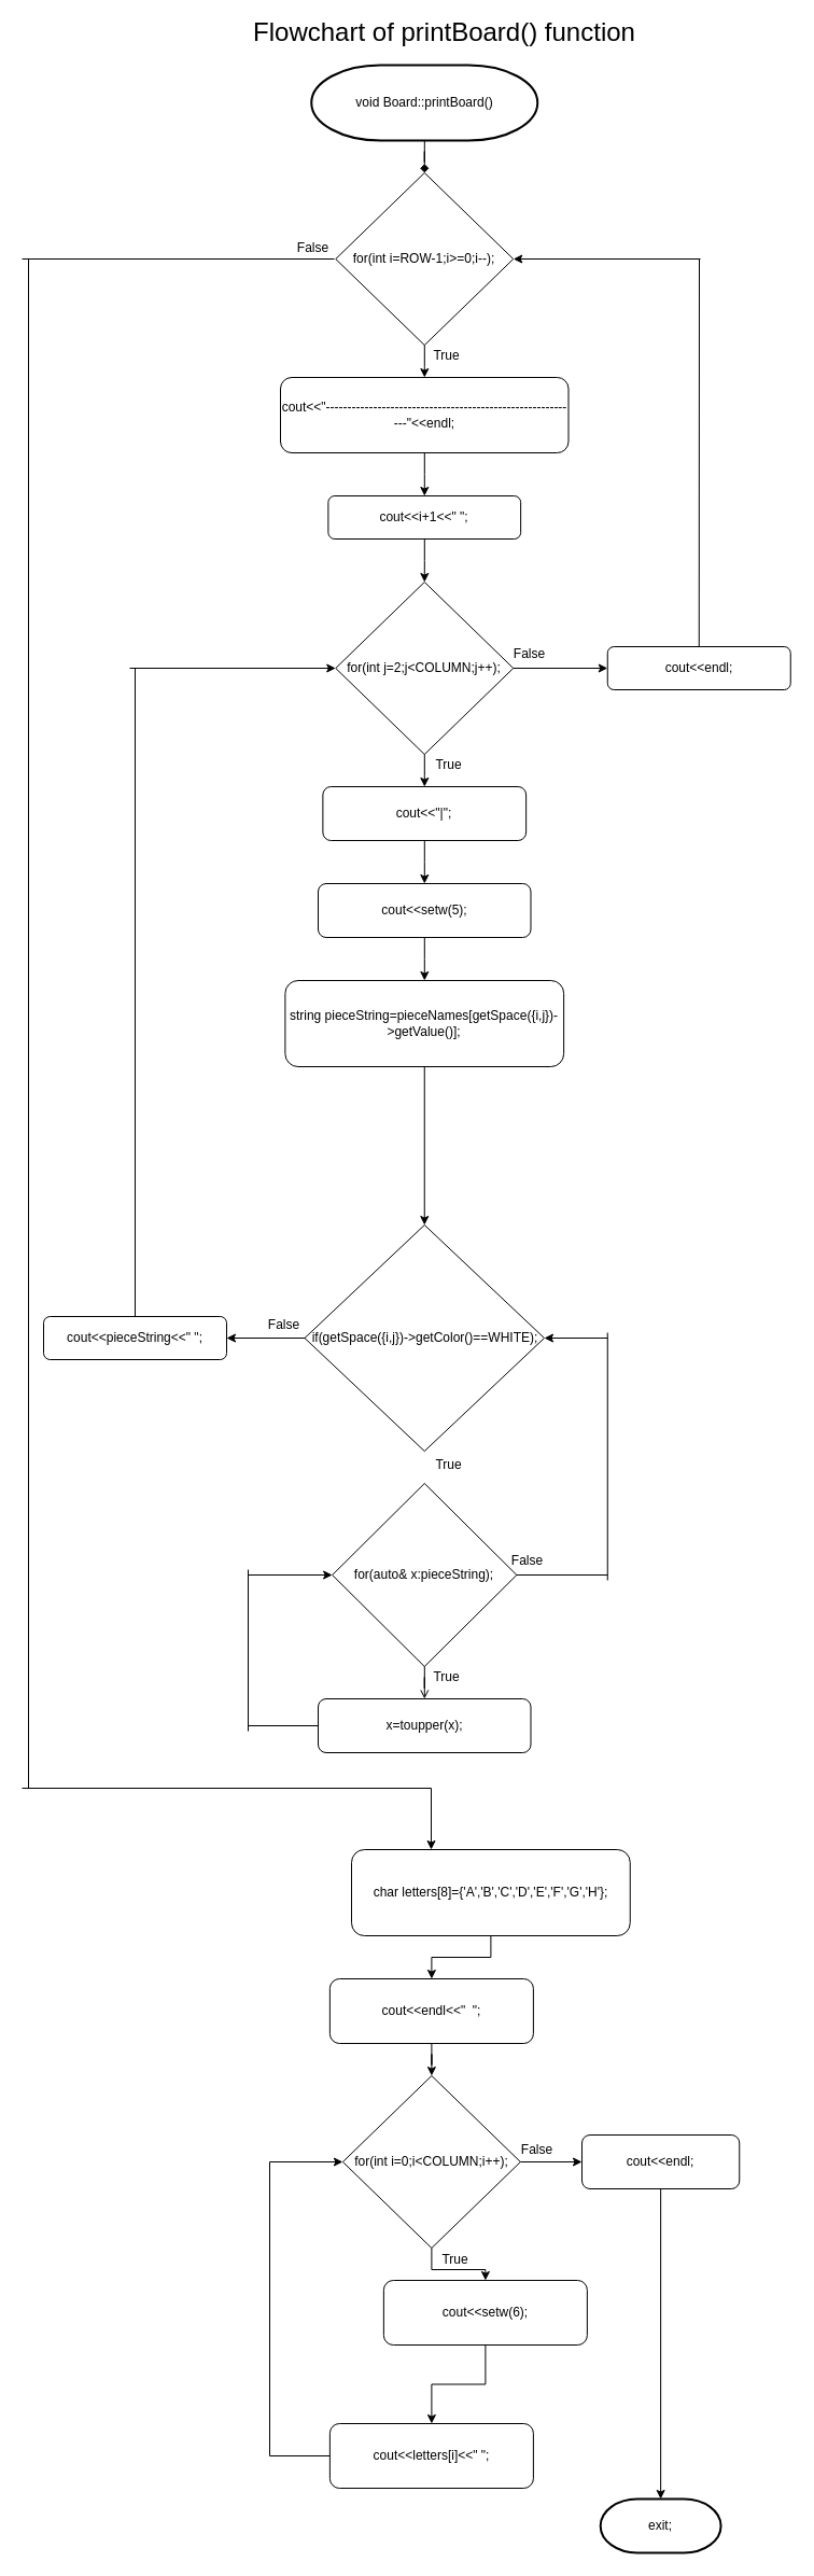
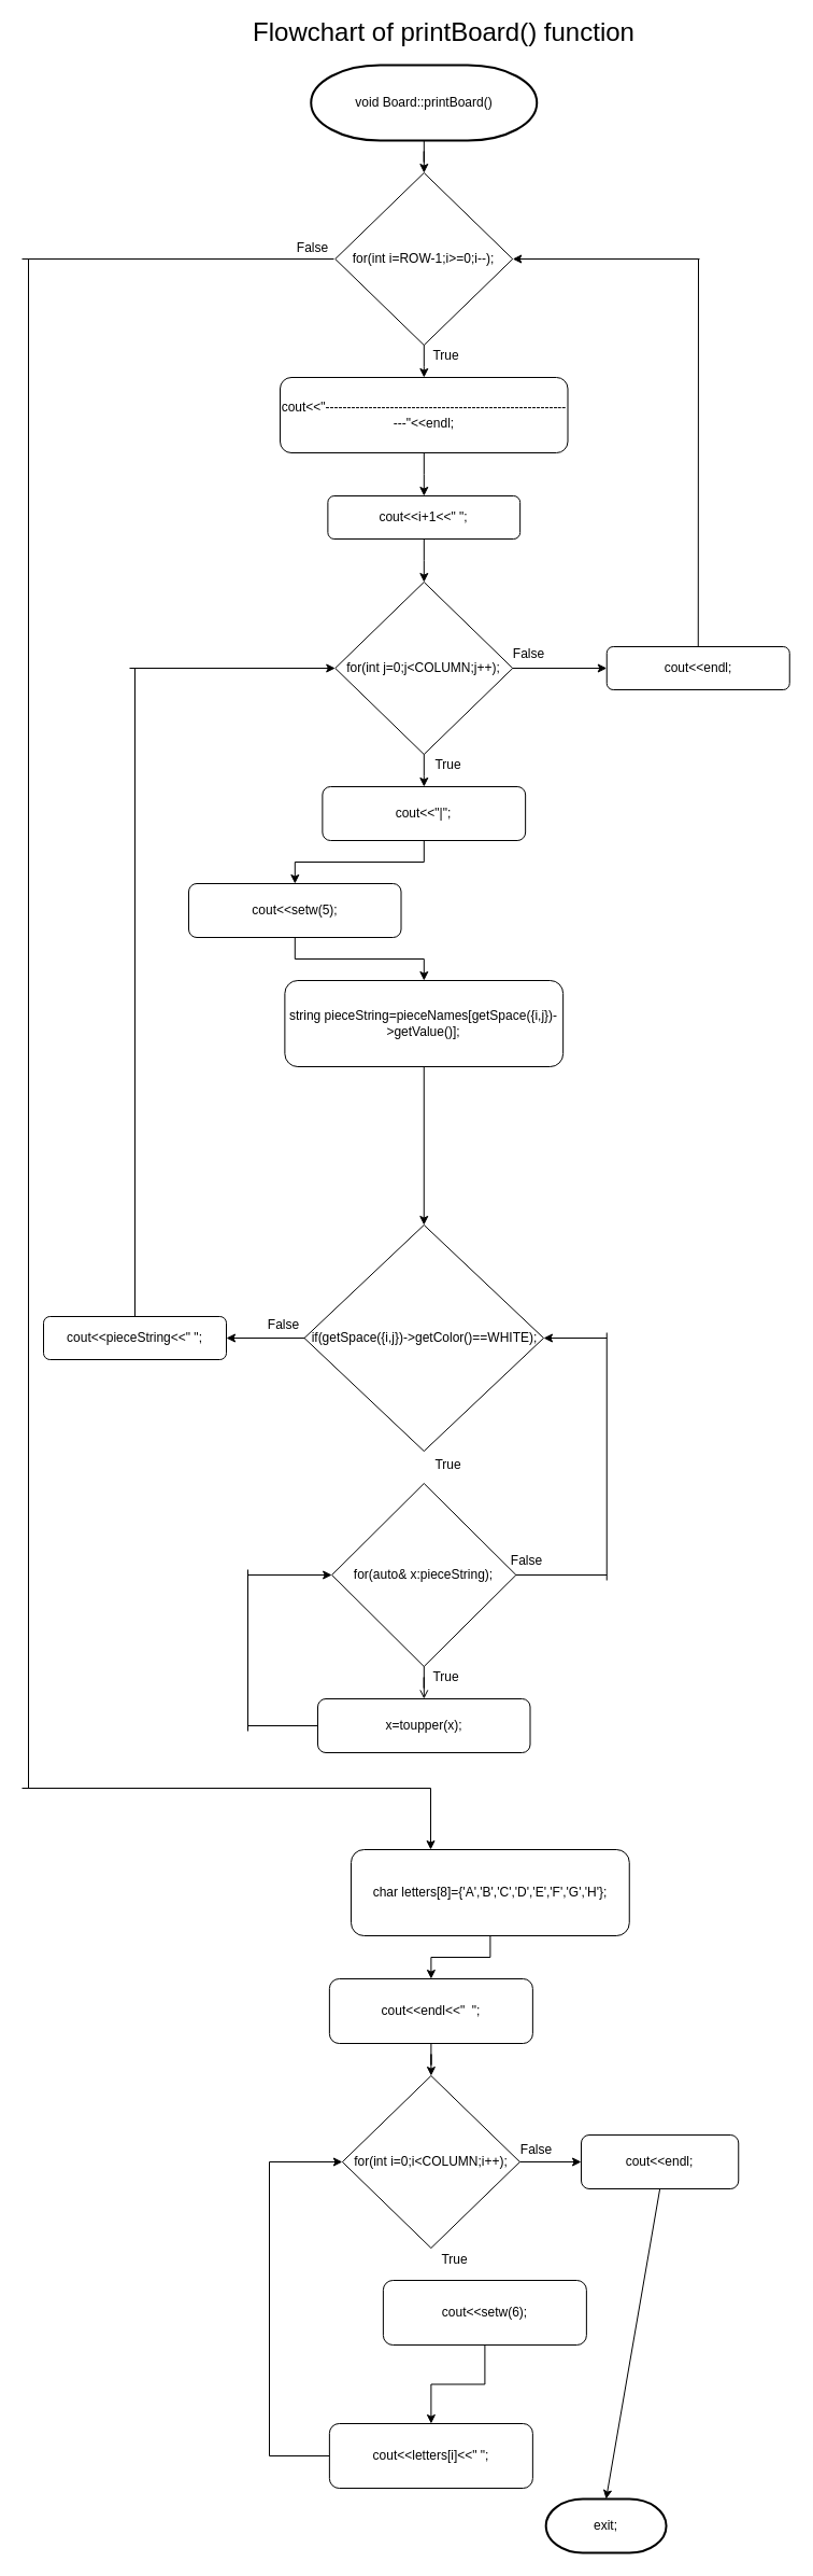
  <mxCell id="0" />
  <mxCell id="1" parent="0" />
  <mxCell id="2" value="&lt;font style=&quot;font-size: 24px&quot;&gt;Flowchart of printBoard() function&lt;/font&gt;" style="text;html=1;align=center;verticalAlign=middle;resizable=0;points=[];autosize=1;strokeColor=none;" parent="1" vertex="1"><mxGeometry x="226.88" y="20" width="370" height="20" as="geometry" /></mxCell>
  <mxCell id="3" value="" style="endArrow=none;html=1;exitX=0.5;exitY=0;exitDx=0;exitDy=0;" edge="1" parent="1" source="31"><mxGeometry width="50" height="50" relative="1" as="geometry"><mxPoint x="410" y="1060" as="sourcePoint" /><mxPoint x="125" y="620" as="targetPoint" /></mxGeometry></mxCell>
  <mxCell id="4" value="" style="endArrow=classic;html=1;entryX=0;entryY=0.5;entryDx=0;entryDy=0;" edge="1" parent="1" target="21"><mxGeometry width="50" height="50" relative="1" as="geometry"><mxPoint x="120" y="620" as="sourcePoint" /><mxPoint x="460" y="650" as="targetPoint" /></mxGeometry></mxCell>
  <mxCell id="5" value="cout&amp;lt;&amp;lt;endl;" style="rounded=1;whiteSpace=wrap;html=1;" vertex="1" parent="1"><mxGeometry x="563.75" y="600" width="170" height="40" as="geometry" /></mxCell>
  <mxCell id="6" value="" style="edgeStyle=orthogonalEdgeStyle;rounded=0;orthogonalLoop=1;jettySize=auto;html=1;" edge="1" parent="1" source="21" target="5"><mxGeometry relative="1" as="geometry" /></mxCell>
  <mxCell id="7" value="False" style="text;html=1;align=center;verticalAlign=middle;resizable=0;points=[];autosize=1;strokeColor=none;" vertex="1" parent="1"><mxGeometry x="471" y="597" width="40" height="20" as="geometry" /></mxCell>
  <mxCell id="8" value="" style="endArrow=none;html=1;exitX=0.5;exitY=0;exitDx=0;exitDy=0;" edge="1" parent="1" source="5"><mxGeometry width="50" height="50" relative="1" as="geometry"><mxPoint x="650" y="590" as="sourcePoint" /><mxPoint x="649" y="240" as="targetPoint" /></mxGeometry></mxCell>
  <mxCell id="9" value="" style="endArrow=classic;html=1;entryX=1;entryY=0.5;entryDx=0;entryDy=0;" edge="1" parent="1" target="14"><mxGeometry width="50" height="50" relative="1" as="geometry"><mxPoint x="650" y="240" as="sourcePoint" /><mxPoint x="460" y="380" as="targetPoint" /></mxGeometry></mxCell>
  <mxCell id="10" value="" style="endArrow=none;html=1;" edge="1" parent="1"><mxGeometry width="50" height="50" relative="1" as="geometry"><mxPoint x="310" y="240" as="sourcePoint" /><mxPoint x="20" y="240" as="targetPoint" /></mxGeometry></mxCell>
  <mxCell id="11" value="" style="endArrow=none;html=1;" edge="1" parent="1"><mxGeometry width="50" height="50" relative="1" as="geometry"><mxPoint x="26" y="240" as="sourcePoint" /><mxPoint x="26" y="1660" as="targetPoint" /></mxGeometry></mxCell>
  <mxCell id="12" value="False" style="text;html=1;align=center;verticalAlign=middle;resizable=0;points=[];autosize=1;strokeColor=none;" vertex="1" parent="1"><mxGeometry x="270" y="220" width="40" height="20" as="geometry" /></mxCell>
  <mxCell id="13" value="void Board::printBoard()" style="strokeWidth=2;html=1;shape=mxgraph.flowchart.terminator;whiteSpace=wrap;" parent="1" vertex="1"><mxGeometry x="288.75" y="60" width="210" height="70" as="geometry" /></mxCell>
  <mxCell id="14" value="for(int i=ROW-1;i&amp;gt;=0;i--);" style="rhombus;whiteSpace=wrap;html=1;" parent="1" vertex="1"><mxGeometry x="311.25" y="160" width="165" height="160" as="geometry" /></mxCell>
- <mxCell id="15" value="" style="edgeStyle=orthogonalEdgeStyle;rounded=0;orthogonalLoop=1;jettySize=auto;html=1;endArrow=diamond;" parent="1" source="13" target="14" edge="1"><mxGeometry x="250" y="60" as="geometry" /></mxCell>
+ <mxCell id="15" value="" style="edgeStyle=orthogonalEdgeStyle;rounded=0;orthogonalLoop=1;jettySize=auto;html=1;" parent="1" source="13" target="14" edge="1"><mxGeometry x="250" y="60" as="geometry" /></mxCell>
  <mxCell id="16" value="&lt;span&gt;cout&amp;lt;&amp;lt;&quot;-----------------------------------------------------------&quot;&amp;lt;&amp;lt;endl;&lt;/span&gt;" style="rounded=1;whiteSpace=wrap;html=1;" parent="1" vertex="1"><mxGeometry x="260" y="350" width="267.5" height="70" as="geometry" /></mxCell>
  <mxCell id="17" value="" style="edgeStyle=orthogonalEdgeStyle;rounded=0;orthogonalLoop=1;jettySize=auto;html=1;" parent="1" source="14" target="16" edge="1"><mxGeometry x="250" y="60" as="geometry" /></mxCell>
  <mxCell id="18" value="&lt;div&gt;cout&amp;lt;&amp;lt;i+1&amp;lt;&amp;lt;&quot; &quot;;&lt;/div&gt;" style="rounded=1;whiteSpace=wrap;html=1;" parent="1" vertex="1"><mxGeometry x="304.38" y="460" width="178.75" height="40" as="geometry" /></mxCell>
  <mxCell id="19" value="" style="edgeStyle=orthogonalEdgeStyle;rounded=0;orthogonalLoop=1;jettySize=auto;html=1;" parent="1" source="16" target="18" edge="1"><mxGeometry x="250" y="60" as="geometry" /></mxCell>
  <mxCell id="20" value="True" style="text;html=1;align=center;verticalAlign=middle;resizable=0;points=[];autosize=1;strokeColor=none;" parent="1" vertex="1"><mxGeometry x="393.75" y="320" width="40" height="20" as="geometry" /></mxCell>
- <mxCell id="21" value="for(int j=2;j&amp;lt;COLUMN;j++);" style="rhombus;whiteSpace=wrap;html=1;" parent="1" vertex="1"><mxGeometry x="311.25" y="540" width="165" height="160" as="geometry" /></mxCell>
+ <mxCell id="21" value="for(int j=0;j&amp;lt;COLUMN;j++);" style="rhombus;whiteSpace=wrap;html=1;" parent="1" vertex="1"><mxGeometry x="311.25" y="540" width="165" height="160" as="geometry" /></mxCell>
  <mxCell id="22" value="" style="edgeStyle=orthogonalEdgeStyle;rounded=0;orthogonalLoop=1;jettySize=auto;html=1;" parent="1" source="18" target="21" edge="1"><mxGeometry x="250" y="60" as="geometry" /></mxCell>
  <mxCell id="23" value="&lt;div&gt;cout&amp;lt;&amp;lt;&quot;|&quot;;&lt;/div&gt;" style="rounded=1;whiteSpace=wrap;html=1;" parent="1" vertex="1"><mxGeometry x="299.38" y="730" width="188.75" height="50" as="geometry" /></mxCell>
  <mxCell id="24" value="" style="edgeStyle=orthogonalEdgeStyle;rounded=0;orthogonalLoop=1;jettySize=auto;html=1;" parent="1" source="21" target="23" edge="1"><mxGeometry x="250" y="60" as="geometry" /></mxCell>
- <mxCell id="25" value="cout&amp;lt;&amp;lt;setw(5);" style="rounded=1;whiteSpace=wrap;html=1;" parent="1" vertex="1"><mxGeometry x="295" y="820" width="197.5" height="50" as="geometry" /></mxCell>
+ <mxCell id="25" value="cout&amp;lt;&amp;lt;setw(5);" style="rounded=1;whiteSpace=wrap;html=1;" parent="1" vertex="1"><mxGeometry x="175" y="820" width="197.5" height="50" as="geometry" /></mxCell>
  <mxCell id="26" value="" style="edgeStyle=orthogonalEdgeStyle;rounded=0;orthogonalLoop=1;jettySize=auto;html=1;" parent="1" source="23" target="25" edge="1"><mxGeometry x="250" y="60" as="geometry" /></mxCell>
  <mxCell id="27" value="True" style="text;html=1;align=center;verticalAlign=middle;resizable=0;points=[];autosize=1;strokeColor=none;" parent="1" vertex="1"><mxGeometry x="395.75" y="700" width="40" height="20" as="geometry" /></mxCell>
  <mxCell id="28" value="string pieceString=pieceNames[getSpace({i,j})-&amp;gt;getValue()];" style="rounded=1;whiteSpace=wrap;html=1;" parent="1" vertex="1"><mxGeometry x="264.38" y="910" width="258.75" height="80" as="geometry" /></mxCell>
  <mxCell id="29" value="" style="edgeStyle=orthogonalEdgeStyle;rounded=0;orthogonalLoop=1;jettySize=auto;html=1;" parent="1" source="25" target="28" edge="1"><mxGeometry x="250" y="60" as="geometry" /></mxCell>
  <mxCell id="30" value="" style="group" vertex="1" connectable="0" parent="1"><mxGeometry x="40" y="1137" width="646.25" height="1160" as="geometry" /></mxCell>
  <mxCell id="31" value="cout&amp;lt;&amp;lt;pieceString&amp;lt;&amp;lt;&quot; &quot;;" style="rounded=1;whiteSpace=wrap;html=1;" vertex="1" parent="30"><mxGeometry y="85" width="170" height="40" as="geometry" /></mxCell>
  <mxCell id="32" value="" style="edgeStyle=orthogonalEdgeStyle;rounded=0;orthogonalLoop=1;jettySize=auto;html=1;" edge="1" parent="30" source="53" target="31"><mxGeometry relative="1" as="geometry" /></mxCell>
  <mxCell id="33" value="False" style="text;html=1;align=center;verticalAlign=middle;resizable=0;points=[];autosize=1;strokeColor=none;" vertex="1" parent="30"><mxGeometry x="203" y="83" width="40" height="20" as="geometry" /></mxCell>
  <mxCell id="34" value="" style="endArrow=classic;html=1;" edge="1" parent="30"><mxGeometry width="50" height="50" relative="1" as="geometry"><mxPoint x="360" y="523" as="sourcePoint" /><mxPoint x="360" y="580" as="targetPoint" /></mxGeometry></mxCell>
  <mxCell id="35" value="char letters[8]={'A','B','C','D','E','F','G','H'};" style="rounded=1;whiteSpace=wrap;html=1;" vertex="1" parent="30"><mxGeometry x="286" y="580" width="258.75" height="80" as="geometry" /></mxCell>
  <mxCell id="36" value="cout&amp;lt;&amp;lt;endl&amp;lt;&amp;lt;&quot;&amp;nbsp; &quot;;" style="rounded=1;whiteSpace=wrap;html=1;" vertex="1" parent="30"><mxGeometry x="265.88" y="700" width="189" height="60" as="geometry" /></mxCell>
  <mxCell id="37" value="" style="edgeStyle=orthogonalEdgeStyle;rounded=0;orthogonalLoop=1;jettySize=auto;html=1;" edge="1" parent="30" source="35" target="36"><mxGeometry relative="1" as="geometry" /></mxCell>
  <mxCell id="38" value="for(int i=0;i&amp;lt;COLUMN;i++);" style="rhombus;whiteSpace=wrap;html=1;" vertex="1" parent="30"><mxGeometry x="277.88" y="790" width="165" height="160" as="geometry" /></mxCell>
  <mxCell id="39" value="" style="edgeStyle=orthogonalEdgeStyle;rounded=0;orthogonalLoop=1;jettySize=auto;html=1;" edge="1" parent="30" source="36" target="38"><mxGeometry relative="1" as="geometry" /></mxCell>
  <mxCell id="40" value="cout&amp;lt;&amp;lt;setw(6);" style="rounded=1;whiteSpace=wrap;html=1;" vertex="1" parent="30"><mxGeometry x="315.88" y="980" width="189" height="60" as="geometry" /></mxCell>
- <mxCell id="41" value="" style="edgeStyle=orthogonalEdgeStyle;rounded=0;orthogonalLoop=1;jettySize=auto;html=1;" edge="1" parent="30" source="38" target="40"><mxGeometry relative="1" as="geometry" /></mxCell>
  <mxCell id="42" value="True" style="text;html=1;align=center;verticalAlign=middle;resizable=0;points=[];autosize=1;strokeColor=none;" vertex="1" parent="30"><mxGeometry x="362" y="951" width="40" height="20" as="geometry" /></mxCell>
  <mxCell id="43" value="" style="endArrow=none;html=1;exitX=0;exitY=0.5;exitDx=0;exitDy=0;" edge="1" parent="30" source="56"><mxGeometry width="50" height="50" relative="1" as="geometry"><mxPoint x="370" y="340" as="sourcePoint" /><mxPoint x="190" y="465" as="targetPoint" /></mxGeometry></mxCell>
  <mxCell id="44" value="" style="endArrow=none;html=1;" edge="1" parent="30"><mxGeometry width="50" height="50" relative="1" as="geometry"><mxPoint x="190" y="470" as="sourcePoint" /><mxPoint x="190" y="320" as="targetPoint" /></mxGeometry></mxCell>
  <mxCell id="45" value="" style="endArrow=classic;html=1;entryX=0;entryY=0.5;entryDx=0;entryDy=0;" edge="1" parent="30" target="54"><mxGeometry width="50" height="50" relative="1" as="geometry"><mxPoint x="190" y="325" as="sourcePoint" /><mxPoint x="420" y="290" as="targetPoint" /></mxGeometry></mxCell>
  <mxCell id="46" value="" style="endArrow=none;html=1;exitX=0;exitY=0.5;exitDx=0;exitDy=0;" edge="1" parent="30" source="67"><mxGeometry width="50" height="50" relative="1" as="geometry"><mxPoint x="370" y="960" as="sourcePoint" /><mxPoint x="210" y="1143" as="targetPoint" /></mxGeometry></mxCell>
  <mxCell id="47" value="" style="endArrow=none;html=1;" edge="1" parent="30"><mxGeometry width="50" height="50" relative="1" as="geometry"><mxPoint x="210" y="1143" as="sourcePoint" /><mxPoint x="210" y="870" as="targetPoint" /></mxGeometry></mxCell>
  <mxCell id="48" value="" style="endArrow=classic;html=1;entryX=0;entryY=0.5;entryDx=0;entryDy=0;" edge="1" parent="30" target="38"><mxGeometry width="50" height="50" relative="1" as="geometry"><mxPoint x="210" y="870" as="sourcePoint" /><mxPoint x="420" y="910" as="targetPoint" /></mxGeometry></mxCell>
  <mxCell id="49" value="cout&amp;lt;&amp;lt;endl;" style="rounded=1;whiteSpace=wrap;html=1;" vertex="1" parent="30"><mxGeometry x="500" y="845" width="146.25" height="50" as="geometry" /></mxCell>
  <mxCell id="50" value="" style="edgeStyle=orthogonalEdgeStyle;rounded=0;orthogonalLoop=1;jettySize=auto;html=1;" edge="1" parent="30" source="38" target="49"><mxGeometry relative="1" as="geometry" /></mxCell>
  <mxCell id="51" value="False" style="text;html=1;align=center;verticalAlign=middle;resizable=0;points=[];autosize=1;strokeColor=none;" vertex="1" parent="30"><mxGeometry x="438" y="849" width="40" height="20" as="geometry" /></mxCell>
  <mxCell id="52" value="" style="group" vertex="1" connectable="0" parent="30"><mxGeometry x="242.5" width="281.25" height="490" as="geometry" /></mxCell>
  <mxCell id="53" value="if(getSpace({i,j})-&amp;gt;getColor()==WHITE);" style="rhombus;whiteSpace=wrap;html=1;" parent="52" vertex="1"><mxGeometry width="222.5" height="210" as="geometry" /></mxCell>
  <mxCell id="54" value="for(auto&amp;amp; x:pieceString);" style="rhombus;whiteSpace=wrap;html=1;" vertex="1" parent="52"><mxGeometry x="25.63" y="240" width="171.25" height="170" as="geometry" /></mxCell>
  <mxCell id="55" value="True" style="text;html=1;align=center;verticalAlign=middle;resizable=0;points=[];autosize=1;strokeColor=none;" vertex="1" parent="52"><mxGeometry x="113.25" y="213" width="40" height="20" as="geometry" /></mxCell>
  <mxCell id="56" value="x=toupper(x);" style="rounded=1;whiteSpace=wrap;html=1;" vertex="1" parent="52"><mxGeometry x="12.5" y="440" width="197.5" height="50" as="geometry" /></mxCell>
  <mxCell id="57" value="" style="edgeStyle=orthogonalEdgeStyle;rounded=0;orthogonalLoop=1;jettySize=auto;html=1;endArrow=open;" edge="1" parent="52" source="54" target="56"><mxGeometry relative="1" as="geometry" /></mxCell>
  <mxCell id="58" value="True" style="text;html=1;align=center;verticalAlign=middle;resizable=0;points=[];autosize=1;strokeColor=none;" vertex="1" parent="52"><mxGeometry x="111.25" y="410" width="40" height="20" as="geometry" /></mxCell>
  <mxCell id="59" value="" style="endArrow=none;html=1;exitX=1;exitY=0.5;exitDx=0;exitDy=0;" edge="1" parent="52" source="54"><mxGeometry width="50" height="50" relative="1" as="geometry"><mxPoint x="321.25" y="250" as="sourcePoint" /><mxPoint x="281.25" y="325" as="targetPoint" /></mxGeometry></mxCell>
  <mxCell id="60" value="" style="endArrow=none;html=1;" edge="1" parent="52"><mxGeometry width="50" height="50" relative="1" as="geometry"><mxPoint x="281.25" y="330" as="sourcePoint" /><mxPoint x="281.25" y="100" as="targetPoint" /></mxGeometry></mxCell>
  <mxCell id="61" value="False" style="text;html=1;align=center;verticalAlign=middle;resizable=0;points=[];autosize=1;strokeColor=none;" vertex="1" parent="52"><mxGeometry x="186.25" y="302" width="40" height="20" as="geometry" /></mxCell>
  <mxCell id="62" value="" style="endArrow=classic;html=1;entryX=1;entryY=0.5;entryDx=0;entryDy=0;" edge="1" parent="52" target="53"><mxGeometry width="50" height="50" relative="1" as="geometry"><mxPoint x="281.25" y="105" as="sourcePoint" /><mxPoint x="231.25" y="100" as="targetPoint" /></mxGeometry></mxCell>
  <mxCell id="63" value="" style="endArrow=classic;html=1;exitX=0.5;exitY=1;exitDx=0;exitDy=0;entryX=0.5;entryY=0;entryDx=0;entryDy=0;" edge="1" parent="1" source="28" target="53"><mxGeometry width="50" height="50" relative="1" as="geometry"><mxPoint x="410" y="990" as="sourcePoint" /><mxPoint x="460" y="940" as="targetPoint" /></mxGeometry></mxCell>
  <mxCell id="64" value="" style="endArrow=none;html=1;" edge="1" parent="1"><mxGeometry width="50" height="50" relative="1" as="geometry"><mxPoint x="20" y="1660" as="sourcePoint" /><mxPoint x="400" y="1660" as="targetPoint" /></mxGeometry></mxCell>
- <mxCell id="65" value="exit;" style="strokeWidth=2;html=1;shape=mxgraph.flowchart.terminator;whiteSpace=wrap;" vertex="1" parent="1"><mxGeometry x="557.19" y="2320" width="111.87" height="50" as="geometry" /></mxCell>
+ <mxCell id="65" value="exit;" style="strokeWidth=2;html=1;shape=mxgraph.flowchart.terminator;whiteSpace=wrap;" vertex="1" parent="1"><mxGeometry x="507.19" y="2320" width="111.87" height="50" as="geometry" /></mxCell>
  <mxCell id="66" value="" style="endArrow=classic;html=1;exitX=0.5;exitY=1;exitDx=0;exitDy=0;entryX=0.5;entryY=0;entryDx=0;entryDy=0;entryPerimeter=0;" edge="1" parent="1" source="49" target="65"><mxGeometry width="50" height="50" relative="1" as="geometry"><mxPoint x="410" y="2237" as="sourcePoint" /><mxPoint x="460" y="2187" as="targetPoint" /></mxGeometry></mxCell>
  <mxCell id="67" value="cout&amp;lt;&amp;lt;letters[i]&amp;lt;&amp;lt;&quot; &quot;;" style="rounded=1;whiteSpace=wrap;html=1;" vertex="1" parent="1"><mxGeometry x="305.88" y="2250" width="189" height="60" as="geometry" /></mxCell>
  <mxCell id="68" value="" style="edgeStyle=orthogonalEdgeStyle;rounded=0;orthogonalLoop=1;jettySize=auto;html=1;" edge="1" parent="1" source="40" target="67"><mxGeometry relative="1" as="geometry" /></mxCell>
